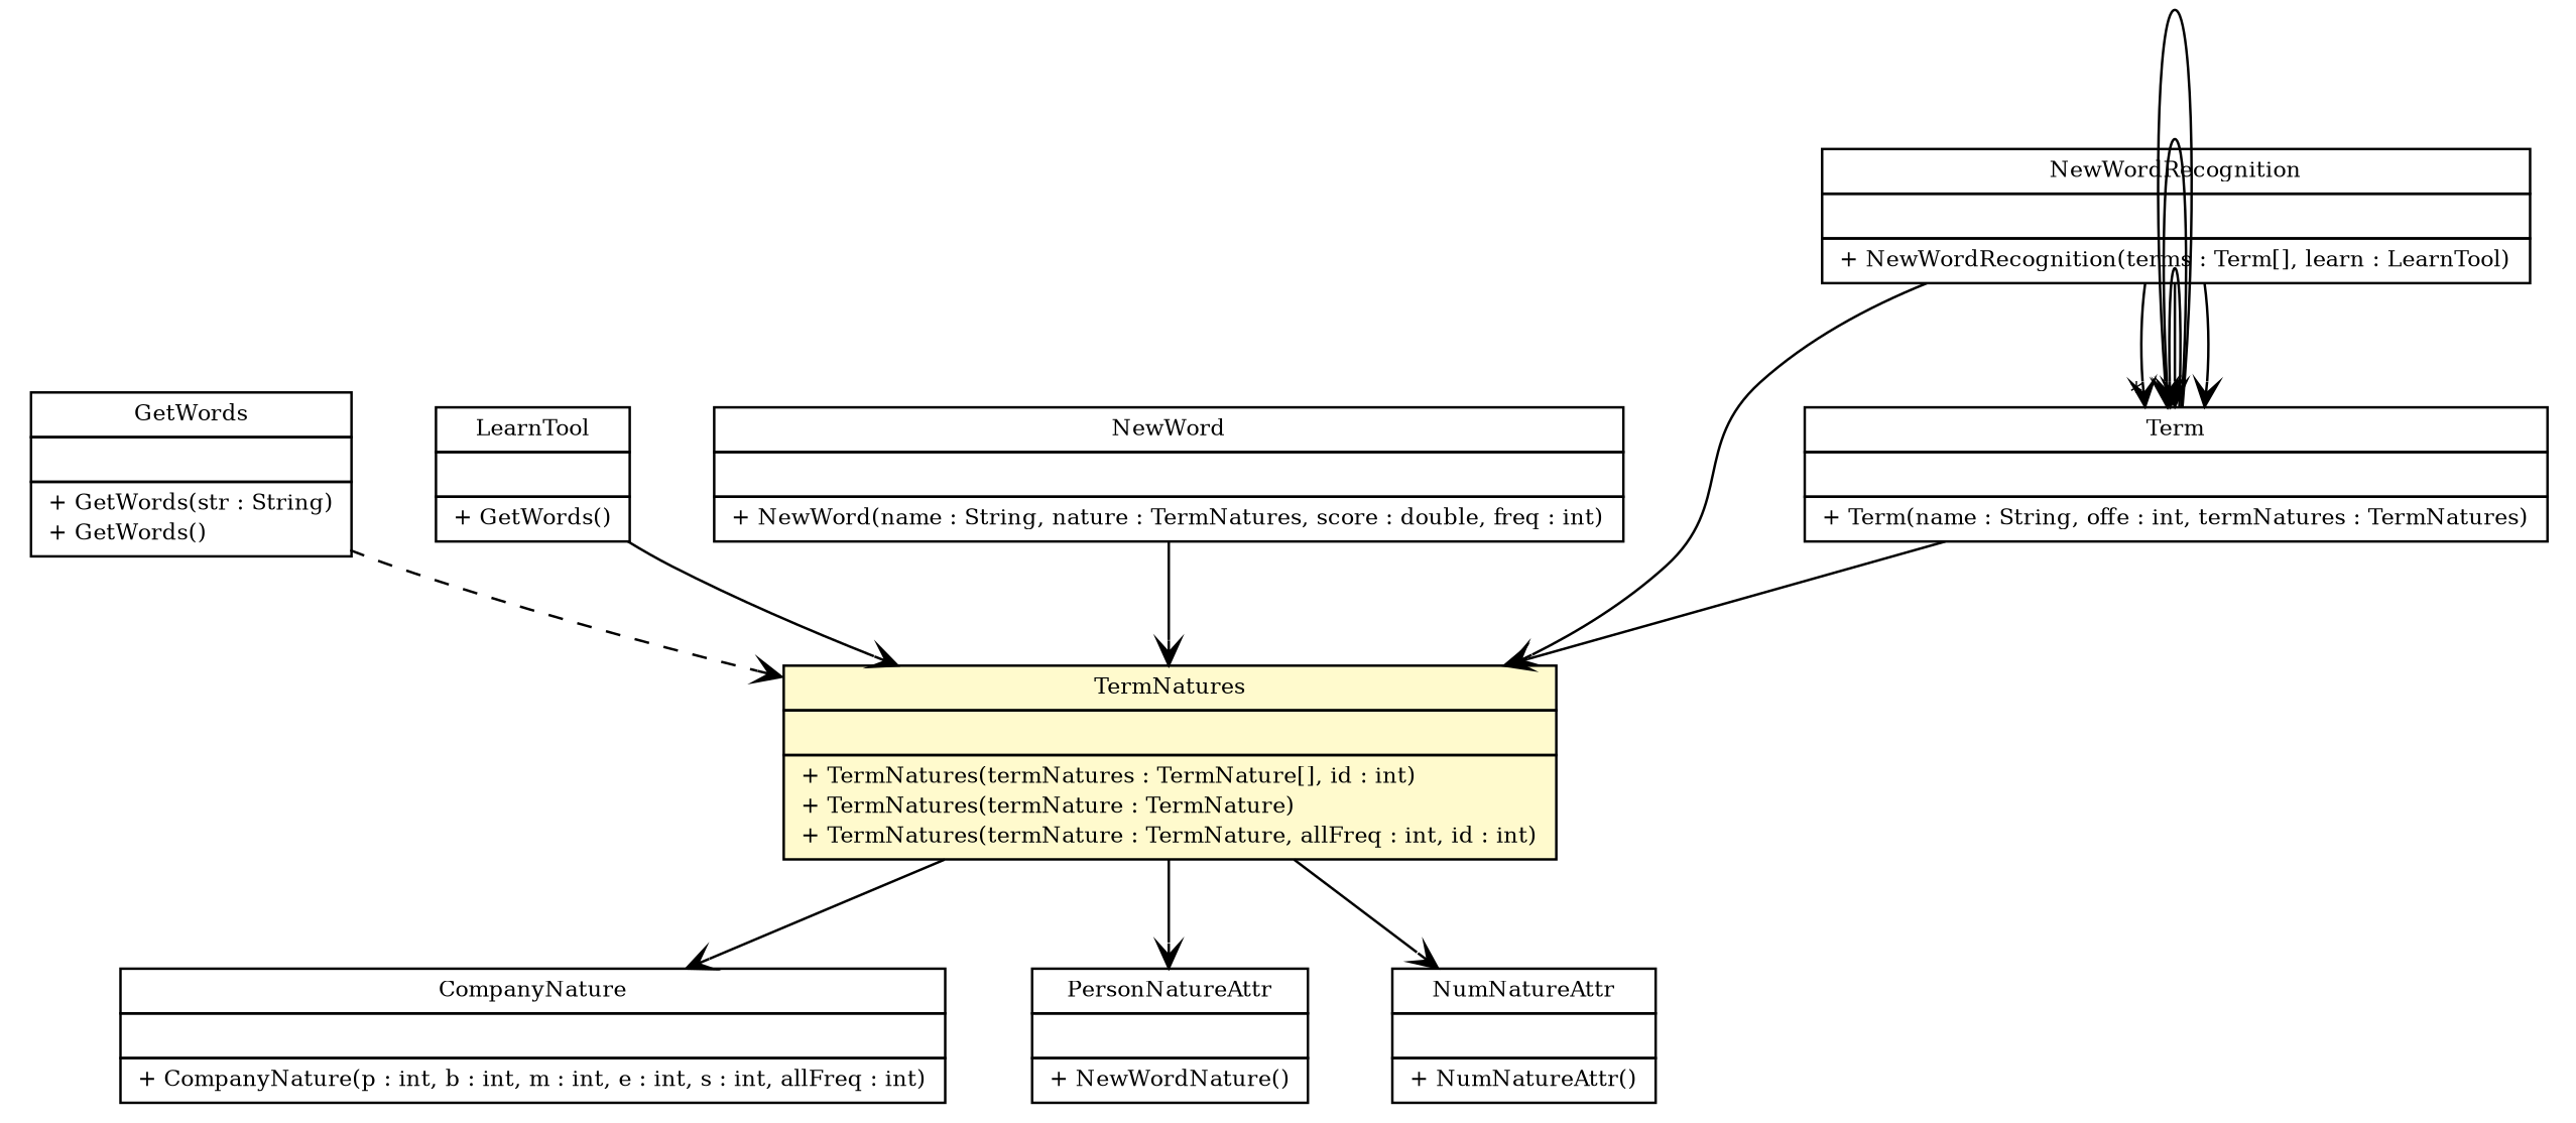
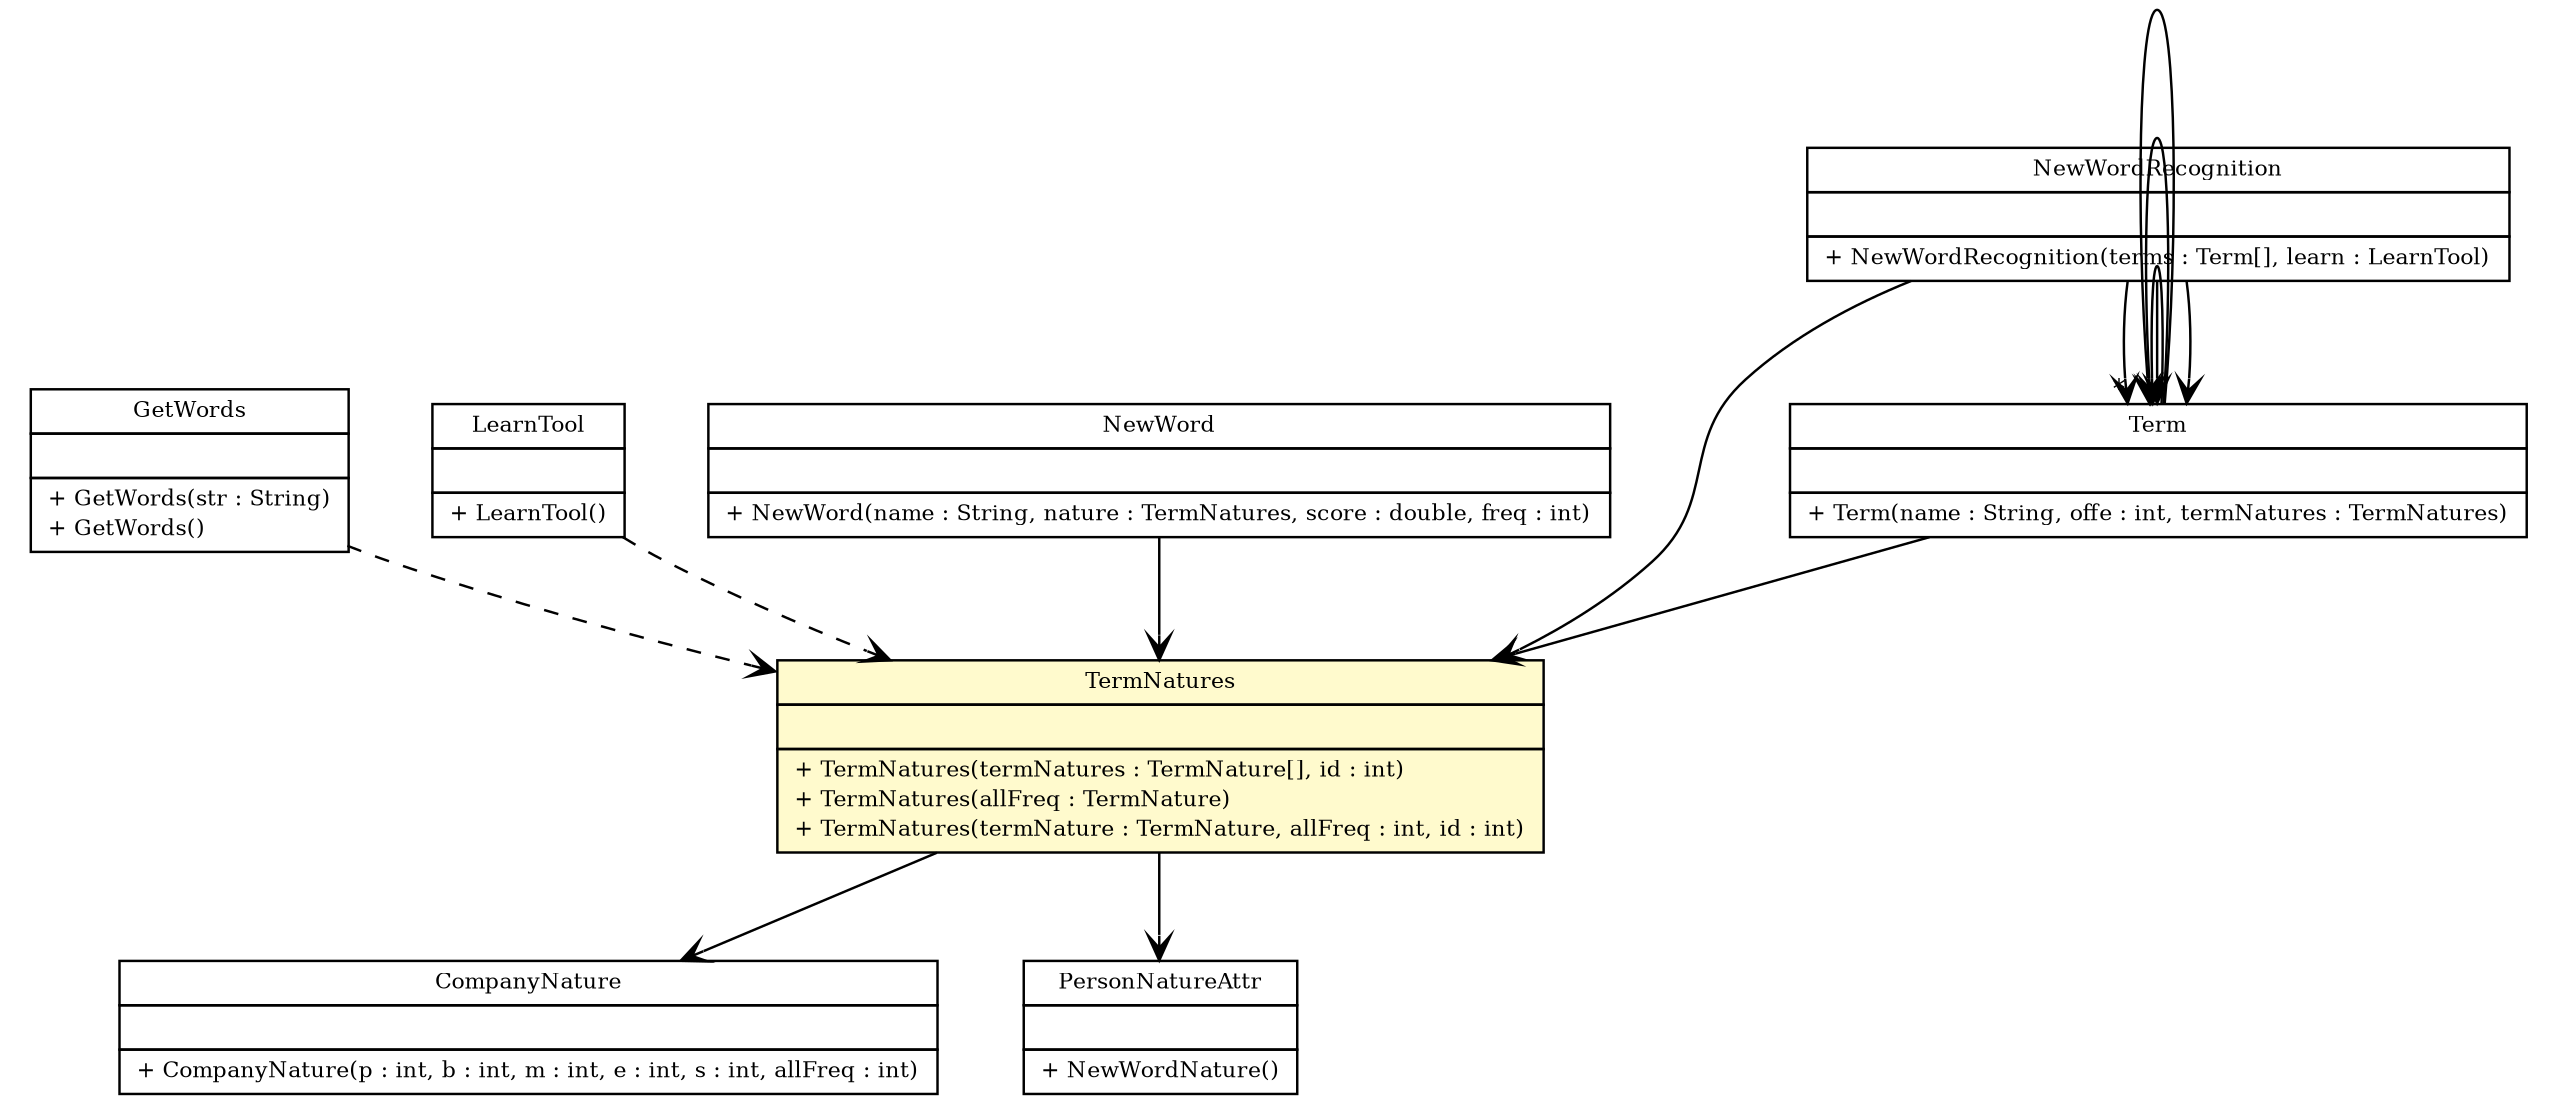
  digraph {
    fontname="DejaVu Serif"
    node [fontcolor=black fontname="DejaVu Serif" fontsize=9.0 shape=plaintext]
    edge [arrowhead=open color=black fontcolor=black fontname="DejaVu Serif" fontsize=10.0 headport=p labelfontname=Helvetica labelfontsize=10 tailport=p]
    n1 [label=<<table border="0" cellborder="1" cellspacing="0" cellpadding="2" port="p" href="../splitWord/GetWords.html"> 		<tr><td><table border="0" cellspacing="0" cellpadding="1"> 			<tr><td> GetWords </td></tr> 		</table></td></tr> 		<tr><td><table border="0" cellspacing="0" cellpadding="1"> 			<tr><td align="left">  </td></tr> 		</table></td></tr> 		<tr><td><table border="0" cellspacing="0" cellpadding="1"> 			<tr><td align="left"> + GetWords(str : String) </td></tr> 			<tr><td align="left"> + GetWords() </td></tr> 		</table></td></tr> 		</table>>]
-   n2 [label=<<table border="0" cellborder="1" cellspacing="0" cellpadding="2" port="p" bgcolor="lemonChiffon" href="./TermNatures.html"> 		<tr><td><table border="0" cellspacing="0" cellpadding="1"> 			<tr><td> TermNatures </td></tr> 		</table></td></tr> 		<tr><td><table border="0" cellspacing="0" cellpadding="1"> 			<tr><td align="left">  </td></tr> 		</table></td></tr> 		<tr><td><table border="0" cellspacing="0" cellpadding="1"> 			<tr><td align="left"> + TermNatures(termNatures : TermNature[], id : int) </td></tr> 			<tr><td align="left"> + TermNatures(termNature : TermNature) </td></tr> 			<tr><td align="left"> + TermNatures(termNature : TermNature, allFreq : int, id : int) </td></tr> 		</table></td></tr> 		</table>>]
+   n2 [label=<<table border="0" cellborder="1" cellspacing="0" cellpadding="2" port="p" bgcolor="lemonChiffon" href="./TermNatures.html"> 		<tr><td><table border="0" cellspacing="0" cellpadding="1"> 			<tr><td> TermNatures </td></tr> 		</table></td></tr> 		<tr><td><table border="0" cellspacing="0" cellpadding="1"> 			<tr><td align="left">  </td></tr> 		</table></td></tr> 		<tr><td><table border="0" cellspacing="0" cellpadding="1"> 			<tr><td align="left"> + TermNatures(termNatures : TermNature[], id : int) </td></tr> 			<tr><td align="left"> + TermNatures(allFreq : TermNature) </td></tr> 			<tr><td align="left"> + TermNatures(termNature : TermNature, allFreq : int, id : int) </td></tr> 		</table></td></tr> 		</table>>]
    n3 [label=<<table border="0" cellborder="1" cellspacing="0" cellpadding="2" port="p" href="./CompanyNature.html"> 		<tr><td><table border="0" cellspacing="0" cellpadding="1"> 			<tr><td> CompanyNature </td></tr> 		</table></td></tr> 		<tr><td><table border="0" cellspacing="0" cellpadding="1"> 			<tr><td align="left">  </td></tr> 		</table></td></tr> 		<tr><td><table border="0" cellspacing="0" cellpadding="1"> 			<tr><td align="left"> + CompanyNature(p : int, b : int, m : int, e : int, s : int, allFreq : int) </td></tr> 		</table></td></tr> 		</table>>]
    n4 [label=<<table border="0" cellborder="1" cellspacing="0" cellpadding="2" port="p" href="./PersonNatureAttr.html"> 		<tr><td><table border="0" cellspacing="0" cellpadding="1"> 			<tr><td> PersonNatureAttr </td></tr> 		</table></td></tr> 		<tr><td><table border="0" cellspacing="0" cellpadding="1"> 			<tr><td align="left">  </td></tr> 		</table></td></tr> 		<tr><td><table border="0" cellspacing="0" cellpadding="1"> 			<tr><td align="left"> + NewWordNature() </td></tr> 		</table></td></tr> 		</table>>]
-   n5 [label=<<table border="0" cellborder="1" cellspacing="0" cellpadding="2" port="p" href="./NumNatureAttr.html"> 		<tr><td><table border="0" cellspacing="0" cellpadding="1"> 			<tr><td> NumNatureAttr </td></tr> 		</table></td></tr> 		<tr><td><table border="0" cellspacing="0" cellpadding="1"> 			<tr><td align="left">  </td></tr> 		</table></td></tr> 		<tr><td><table border="0" cellspacing="0" cellpadding="1"> 			<tr><td align="left"> + NumNatureAttr() </td></tr> 		</table></td></tr> 		</table>>]
-   n6 [label=<<table border="0" cellborder="1" cellspacing="0" cellpadding="2" port="p" href="../splitWord/LearnTool.html"> 		<tr><td><table border="0" cellspacing="0" cellpadding="1"> 			<tr><td> LearnTool </td></tr> 		</table></td></tr> 		<tr><td><table border="0" cellspacing="0" cellpadding="1"> 			<tr><td align="left">  </td></tr> 		</table></td></tr> 		<tr><td><table border="0" cellspacing="0" cellpadding="1"> 			<tr><td align="left"> + GetWords() </td></tr> 		</table></td></tr> 		</table>>]
+   n6 [label=<<table border="0" cellborder="1" cellspacing="0" cellpadding="2" port="p" href="../splitWord/LearnTool.html"> 		<tr><td><table border="0" cellspacing="0" cellpadding="1"> 			<tr><td> LearnTool </td></tr> 		</table></td></tr> 		<tr><td><table border="0" cellspacing="0" cellpadding="1"> 			<tr><td align="left">  </td></tr> 		</table></td></tr> 		<tr><td><table border="0" cellspacing="0" cellpadding="1"> 			<tr><td align="left"> + LearnTool() </td></tr> 		</table></td></tr> 		</table>>]
    n7 [label=<<table border="0" cellborder="1" cellspacing="0" cellpadding="2" port="p" href="./NewWord.html"> 		<tr><td><table border="0" cellspacing="0" cellpadding="1"> 			<tr><td> NewWord </td></tr> 		</table></td></tr> 		<tr><td><table border="0" cellspacing="0" cellpadding="1"> 			<tr><td align="left">  </td></tr> 		</table></td></tr> 		<tr><td><table border="0" cellspacing="0" cellpadding="1"> 			<tr><td align="left"> + NewWord(name : String, nature : TermNatures, score : double, freq : int) </td></tr> 		</table></td></tr> 		</table>>]
    n8 [label=<<table border="0" cellborder="1" cellspacing="0" cellpadding="2" port="p" href="./Term.html"> 		<tr><td><table border="0" cellspacing="0" cellpadding="1"> 			<tr><td> Term </td></tr> 		</table></td></tr> 		<tr><td><table border="0" cellspacing="0" cellpadding="1"> 			<tr><td align="left">  </td></tr> 		</table></td></tr> 		<tr><td><table border="0" cellspacing="0" cellpadding="1"> 			<tr><td align="left"> + Term(name : String, offe : int, termNatures : TermNatures) </td></tr> 		</table></td></tr> 		</table>>]
    n9 [label=<<table border="0" cellborder="1" cellspacing="0" cellpadding="2" port="p" href="../recognition/NewWordRecognition.html"> 		<tr><td><table border="0" cellspacing="0" cellpadding="1"> 			<tr><td> NewWordRecognition </td></tr> 		</table></td></tr> 		<tr><td><table border="0" cellspacing="0" cellpadding="1"> 			<tr><td align="left">  </td></tr> 		</table></td></tr> 		<tr><td><table border="0" cellspacing="0" cellpadding="1"> 			<tr><td align="left"> + NewWordRecognition(terms : Term[], learn : LearnTool) </td></tr> 		</table></td></tr> 		</table>>]
    n1 -> n2 [style=dashed]
    n2 -> n3
    n2 -> n4
-   n2 -> n5
-   n6 -> n2 [style=solid]
+   n6 -> n2 [style=dashed]
    n7 -> n2
    n8 -> n2
    n8 -> n8
    n8 -> n8
    n8 -> n8
    n9 -> n2
    n9 -> n8 [headlabel="*"]
    n9 -> n8
    n9 -> n8
  }
